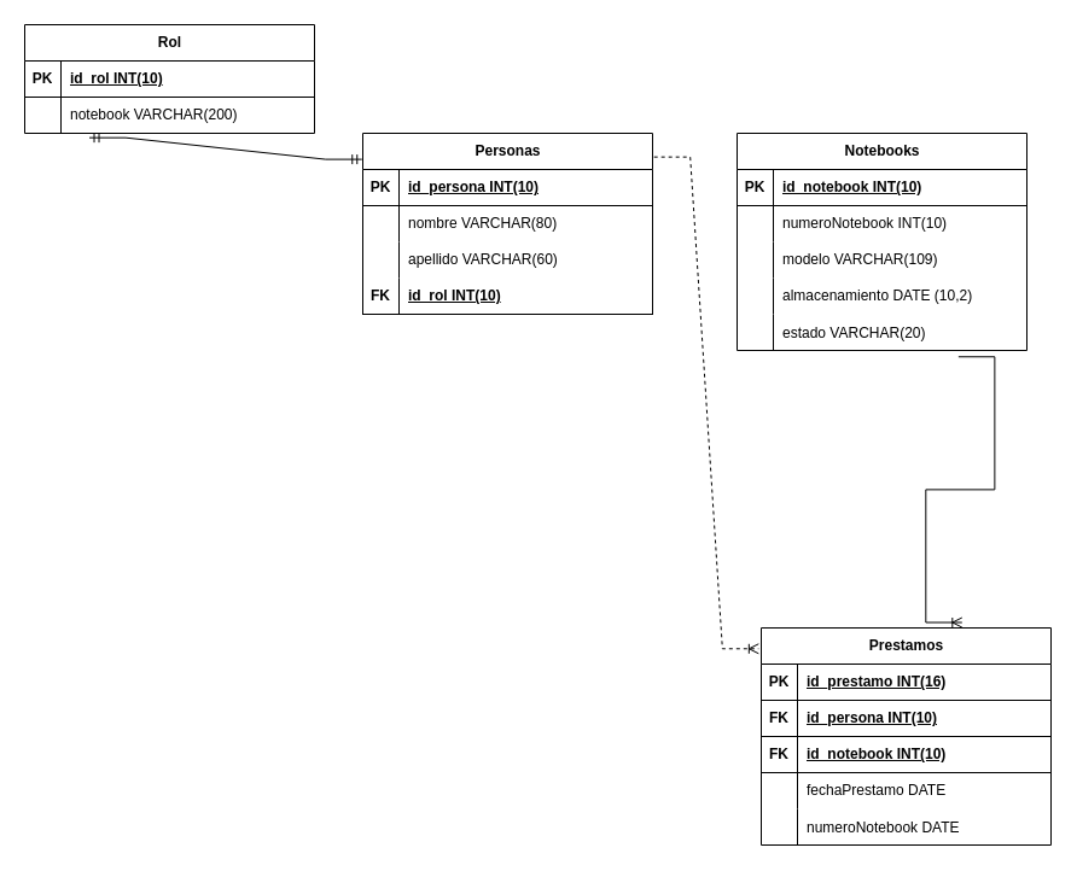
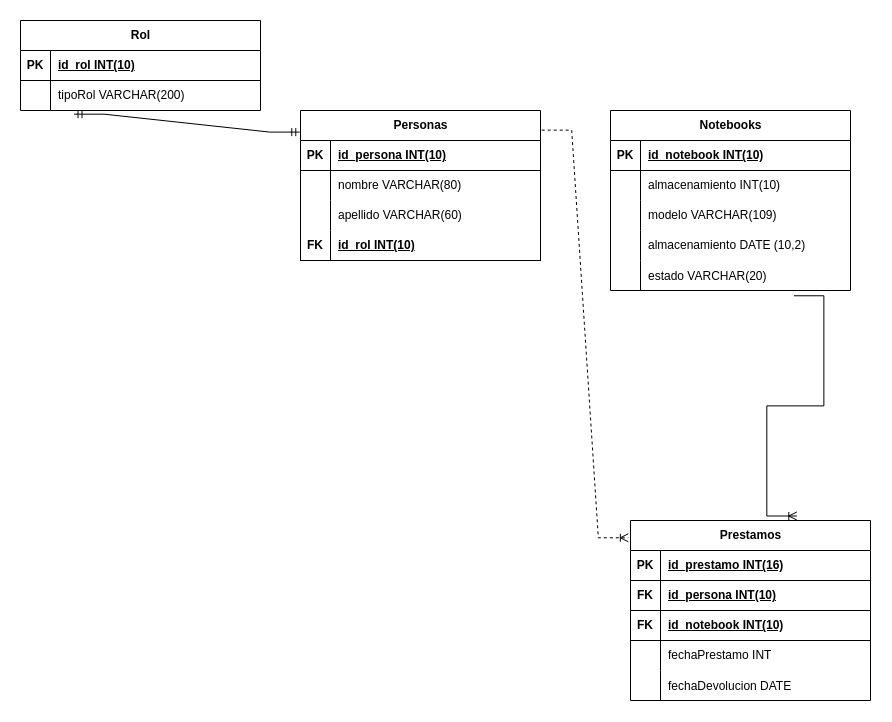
  <mxCell id="0" />
  <mxCell id="1" parent="0" />
  <mxCell id="2" value="Personas" style="shape=table;startSize=30;container=1;collapsible=1;childLayout=tableLayout;fixedRows=1;rowLines=0;fontStyle=1;align=center;resizeLast=1;html=1;" vertex="1" parent="1"><mxGeometry x="300" y="110" width="240" height="150" as="geometry" /></mxCell>
  <mxCell id="3" value="" style="shape=tableRow;horizontal=0;startSize=0;swimlaneHead=0;swimlaneBody=0;fillColor=none;collapsible=0;dropTarget=0;points=[[0,0.5],[1,0.5]];portConstraint=eastwest;top=0;left=0;right=0;bottom=1;" vertex="1" parent="2"><mxGeometry y="30" width="240" height="30" as="geometry" /></mxCell>
  <mxCell id="4" value="PK" style="shape=partialRectangle;connectable=0;fillColor=none;top=0;left=0;bottom=0;right=0;fontStyle=1;overflow=hidden;whiteSpace=wrap;html=1;" vertex="1" parent="3"><mxGeometry width="30" height="30" as="geometry"><mxRectangle width="30" height="30" as="alternateBounds" /></mxGeometry></mxCell>
  <mxCell id="5" value="id_persona INT(10)" style="shape=partialRectangle;connectable=0;fillColor=none;top=0;left=0;bottom=0;right=0;align=left;spacingLeft=6;fontStyle=5;overflow=hidden;whiteSpace=wrap;html=1;" vertex="1" parent="3"><mxGeometry x="30" width="210" height="30" as="geometry"><mxRectangle width="210" height="30" as="alternateBounds" /></mxGeometry></mxCell>
  <mxCell id="6" value="" style="shape=tableRow;horizontal=0;startSize=0;swimlaneHead=0;swimlaneBody=0;fillColor=none;collapsible=0;dropTarget=0;points=[[0,0.5],[1,0.5]];portConstraint=eastwest;top=0;left=0;right=0;bottom=0;" vertex="1" parent="2"><mxGeometry y="60" width="240" height="30" as="geometry" /></mxCell>
  <mxCell id="7" value="" style="shape=partialRectangle;connectable=0;fillColor=none;top=0;left=0;bottom=0;right=0;editable=1;overflow=hidden;whiteSpace=wrap;html=1;" vertex="1" parent="6"><mxGeometry width="30" height="30" as="geometry"><mxRectangle width="30" height="30" as="alternateBounds" /></mxGeometry></mxCell>
  <mxCell id="8" value="nombre VARCHAR(80)" style="shape=partialRectangle;connectable=0;fillColor=none;top=0;left=0;bottom=0;right=0;align=left;spacingLeft=6;overflow=hidden;whiteSpace=wrap;html=1;" vertex="1" parent="6"><mxGeometry x="30" width="210" height="30" as="geometry"><mxRectangle width="210" height="30" as="alternateBounds" /></mxGeometry></mxCell>
  <mxCell id="9" value="" style="shape=tableRow;horizontal=0;startSize=0;swimlaneHead=0;swimlaneBody=0;fillColor=none;collapsible=0;dropTarget=0;points=[[0,0.5],[1,0.5]];portConstraint=eastwest;top=0;left=0;right=0;bottom=0;" vertex="1" parent="2"><mxGeometry y="90" width="240" height="30" as="geometry" /></mxCell>
  <mxCell id="10" value="" style="shape=partialRectangle;connectable=0;fillColor=none;top=0;left=0;bottom=0;right=0;editable=1;overflow=hidden;whiteSpace=wrap;html=1;" vertex="1" parent="9"><mxGeometry width="30" height="30" as="geometry"><mxRectangle width="30" height="30" as="alternateBounds" /></mxGeometry></mxCell>
  <mxCell id="11" value="apellido VARCHAR(60)" style="shape=partialRectangle;connectable=0;fillColor=none;top=0;left=0;bottom=0;right=0;align=left;spacingLeft=6;overflow=hidden;whiteSpace=wrap;html=1;" vertex="1" parent="9"><mxGeometry x="30" width="210" height="30" as="geometry"><mxRectangle width="210" height="30" as="alternateBounds" /></mxGeometry></mxCell>
  <mxCell id="12" value="" style="shape=tableRow;horizontal=0;startSize=0;swimlaneHead=0;swimlaneBody=0;fillColor=none;collapsible=0;dropTarget=0;points=[[0,0.5],[1,0.5]];portConstraint=eastwest;top=0;left=0;right=0;bottom=1;" vertex="1" parent="2"><mxGeometry y="120" width="240" height="30" as="geometry" /></mxCell>
  <mxCell id="13" value="FK" style="shape=partialRectangle;connectable=0;fillColor=none;top=0;left=0;bottom=0;right=0;fontStyle=1;overflow=hidden;whiteSpace=wrap;html=1;" vertex="1" parent="12"><mxGeometry width="30" height="30" as="geometry"><mxRectangle width="30" height="30" as="alternateBounds" /></mxGeometry></mxCell>
  <mxCell id="14" value="id_rol INT(10)" style="shape=partialRectangle;connectable=0;fillColor=none;top=0;left=0;bottom=0;right=0;align=left;spacingLeft=6;fontStyle=5;overflow=hidden;whiteSpace=wrap;html=1;" vertex="1" parent="12"><mxGeometry x="30" width="210" height="30" as="geometry"><mxRectangle width="210" height="30" as="alternateBounds" /></mxGeometry></mxCell>
  <mxCell id="15" value="Rol" style="shape=table;startSize=30;container=1;collapsible=1;childLayout=tableLayout;fixedRows=1;rowLines=0;fontStyle=1;align=center;resizeLast=1;html=1;" vertex="1" parent="1"><mxGeometry y="20" width="240" height="90" as="geometry" x="20" /></mxCell>
  <mxCell id="16" value="" style="shape=tableRow;horizontal=0;startSize=0;swimlaneHead=0;swimlaneBody=0;fillColor=none;collapsible=0;dropTarget=0;points=[[0,0.5],[1,0.5]];portConstraint=eastwest;top=0;left=0;right=0;bottom=1;" vertex="1" parent="15"><mxGeometry y="30" width="240" height="30" as="geometry" /></mxCell>
  <mxCell id="17" value="PK" style="shape=partialRectangle;connectable=0;fillColor=none;top=0;left=0;bottom=0;right=0;fontStyle=1;overflow=hidden;whiteSpace=wrap;html=1;" vertex="1" parent="16"><mxGeometry width="30" height="30" as="geometry"><mxRectangle width="30" height="30" as="alternateBounds" /></mxGeometry></mxCell>
  <mxCell id="18" value="id_rol INT(10)" style="shape=partialRectangle;connectable=0;fillColor=none;top=0;left=0;bottom=0;right=0;align=left;spacingLeft=6;fontStyle=5;overflow=hidden;whiteSpace=wrap;html=1;" vertex="1" parent="16"><mxGeometry x="30" width="210" height="30" as="geometry"><mxRectangle width="210" height="30" as="alternateBounds" /></mxGeometry></mxCell>
  <mxCell id="19" value="" style="shape=tableRow;horizontal=0;startSize=0;swimlaneHead=0;swimlaneBody=0;fillColor=none;collapsible=0;dropTarget=0;points=[[0,0.5],[1,0.5]];portConstraint=eastwest;top=0;left=0;right=0;bottom=0;" vertex="1" parent="15"><mxGeometry y="60" width="240" height="30" as="geometry" /></mxCell>
  <mxCell id="20" value="" style="shape=partialRectangle;connectable=0;fillColor=none;top=0;left=0;bottom=0;right=0;editable=1;overflow=hidden;whiteSpace=wrap;html=1;" vertex="1" parent="19"><mxGeometry width="30" height="30" as="geometry"><mxRectangle width="30" height="30" as="alternateBounds" /></mxGeometry></mxCell>
- <mxCell id="21" value="notebook VARCHAR(200)" style="shape=partialRectangle;connectable=0;fillColor=none;top=0;left=0;bottom=0;right=0;align=left;spacingLeft=6;overflow=hidden;whiteSpace=wrap;html=1;" vertex="1" parent="19"><mxGeometry x="30" width="210" height="30" as="geometry"><mxRectangle width="210" height="30" as="alternateBounds" /></mxGeometry></mxCell>
+ <mxCell id="21" value="tipoRol VARCHAR(200)" style="shape=partialRectangle;connectable=0;fillColor=none;top=0;left=0;bottom=0;right=0;align=left;spacingLeft=6;overflow=hidden;whiteSpace=wrap;html=1;" vertex="1" parent="19"><mxGeometry x="30" width="210" height="30" as="geometry"><mxRectangle width="210" height="30" as="alternateBounds" /></mxGeometry></mxCell>
  <mxCell id="22" value="Notebooks" style="shape=table;startSize=30;container=1;collapsible=1;childLayout=tableLayout;fixedRows=1;rowLines=0;fontStyle=1;align=center;resizeLast=1;html=1;" vertex="1" parent="1"><mxGeometry x="610" y="110" width="240" height="180" as="geometry" /></mxCell>
  <mxCell id="23" value="" style="shape=tableRow;horizontal=0;startSize=0;swimlaneHead=0;swimlaneBody=0;fillColor=none;collapsible=0;dropTarget=0;points=[[0,0.5],[1,0.5]];portConstraint=eastwest;top=0;left=0;right=0;bottom=1;" vertex="1" parent="22"><mxGeometry y="30" width="240" height="30" as="geometry" /></mxCell>
  <mxCell id="24" value="PK" style="shape=partialRectangle;connectable=0;fillColor=none;top=0;left=0;bottom=0;right=0;fontStyle=1;overflow=hidden;whiteSpace=wrap;html=1;" vertex="1" parent="23"><mxGeometry width="30" height="30" as="geometry"><mxRectangle width="30" height="30" as="alternateBounds" /></mxGeometry></mxCell>
  <mxCell id="25" value="id_notebook INT(10)" style="shape=partialRectangle;connectable=0;fillColor=none;top=0;left=0;bottom=0;right=0;align=left;spacingLeft=6;fontStyle=5;overflow=hidden;whiteSpace=wrap;html=1;" vertex="1" parent="23"><mxGeometry x="30" width="210" height="30" as="geometry"><mxRectangle width="210" height="30" as="alternateBounds" /></mxGeometry></mxCell>
  <mxCell id="26" value="" style="shape=tableRow;horizontal=0;startSize=0;swimlaneHead=0;swimlaneBody=0;fillColor=none;collapsible=0;dropTarget=0;points=[[0,0.5],[1,0.5]];portConstraint=eastwest;top=0;left=0;right=0;bottom=0;" vertex="1" parent="22"><mxGeometry y="60" width="240" height="30" as="geometry" /></mxCell>
  <mxCell id="27" value="" style="shape=partialRectangle;connectable=0;fillColor=none;top=0;left=0;bottom=0;right=0;editable=1;overflow=hidden;whiteSpace=wrap;html=1;" vertex="1" parent="26"><mxGeometry width="30" height="30" as="geometry"><mxRectangle width="30" height="30" as="alternateBounds" /></mxGeometry></mxCell>
- <mxCell id="28" value="numeroNotebook INT(10)" style="shape=partialRectangle;connectable=0;fillColor=none;top=0;left=0;bottom=0;right=0;align=left;spacingLeft=6;overflow=hidden;whiteSpace=wrap;html=1;" vertex="1" parent="26"><mxGeometry x="30" width="210" height="30" as="geometry"><mxRectangle width="210" height="30" as="alternateBounds" /></mxGeometry></mxCell>
+ <mxCell id="28" value="almacenamiento INT(10)" style="shape=partialRectangle;connectable=0;fillColor=none;top=0;left=0;bottom=0;right=0;align=left;spacingLeft=6;overflow=hidden;whiteSpace=wrap;html=1;" vertex="1" parent="26"><mxGeometry x="30" width="210" height="30" as="geometry"><mxRectangle width="210" height="30" as="alternateBounds" /></mxGeometry></mxCell>
  <mxCell id="29" value="" style="shape=tableRow;horizontal=0;startSize=0;swimlaneHead=0;swimlaneBody=0;fillColor=none;collapsible=0;dropTarget=0;points=[[0,0.5],[1,0.5]];portConstraint=eastwest;top=0;left=0;right=0;bottom=0;" vertex="1" parent="22"><mxGeometry y="90" width="240" height="30" as="geometry" /></mxCell>
  <mxCell id="30" value="" style="shape=partialRectangle;connectable=0;fillColor=none;top=0;left=0;bottom=0;right=0;editable=1;overflow=hidden;whiteSpace=wrap;html=1;" vertex="1" parent="29"><mxGeometry width="30" height="30" as="geometry"><mxRectangle width="30" height="30" as="alternateBounds" /></mxGeometry></mxCell>
  <mxCell id="31" value="modelo VARCHAR(109)" style="shape=partialRectangle;connectable=0;fillColor=none;top=0;left=0;bottom=0;right=0;align=left;spacingLeft=6;overflow=hidden;whiteSpace=wrap;html=1;" vertex="1" parent="29"><mxGeometry x="30" width="210" height="30" as="geometry"><mxRectangle width="210" height="30" as="alternateBounds" /></mxGeometry></mxCell>
  <mxCell id="32" value="" style="shape=tableRow;horizontal=0;startSize=0;swimlaneHead=0;swimlaneBody=0;fillColor=none;collapsible=0;dropTarget=0;points=[[0,0.5],[1,0.5]];portConstraint=eastwest;top=0;left=0;right=0;bottom=0;" vertex="1" parent="22"><mxGeometry y="120" width="240" height="30" as="geometry" /></mxCell>
  <mxCell id="33" value="" style="shape=partialRectangle;connectable=0;fillColor=none;top=0;left=0;bottom=0;right=0;editable=1;overflow=hidden;whiteSpace=wrap;html=1;" vertex="1" parent="32"><mxGeometry width="30" height="30" as="geometry"><mxRectangle width="30" height="30" as="alternateBounds" /></mxGeometry></mxCell>
  <mxCell id="34" value="almacenamiento DATE (10,2)" style="shape=partialRectangle;connectable=0;fillColor=none;top=0;left=0;bottom=0;right=0;align=left;spacingLeft=6;overflow=hidden;whiteSpace=wrap;html=1;" vertex="1" parent="32"><mxGeometry x="30" width="210" height="30" as="geometry"><mxRectangle width="210" height="30" as="alternateBounds" /></mxGeometry></mxCell>
  <mxCell id="35" value="" style="shape=tableRow;horizontal=0;startSize=0;swimlaneHead=0;swimlaneBody=0;fillColor=none;collapsible=0;dropTarget=0;points=[[0,0.5],[1,0.5]];portConstraint=eastwest;top=0;left=0;right=0;bottom=0;" vertex="1" parent="22"><mxGeometry y="150" width="240" height="30" as="geometry" /></mxCell>
  <mxCell id="36" value="" style="shape=partialRectangle;connectable=0;fillColor=none;top=0;left=0;bottom=0;right=0;editable=1;overflow=hidden;" vertex="1" parent="35"><mxGeometry width="30" height="30" as="geometry"><mxRectangle width="30" height="30" as="alternateBounds" /></mxGeometry></mxCell>
  <mxCell id="37" value="estado VARCHAR(20)" style="shape=partialRectangle;connectable=0;fillColor=none;top=0;left=0;bottom=0;right=0;align=left;spacingLeft=6;overflow=hidden;" vertex="1" parent="35"><mxGeometry x="30" width="210" height="30" as="geometry"><mxRectangle width="210" height="30" as="alternateBounds" /></mxGeometry></mxCell>
  <mxCell id="38" value="Prestamos" style="shape=table;startSize=30;container=1;collapsible=1;childLayout=tableLayout;fixedRows=1;rowLines=0;fontStyle=1;align=center;resizeLast=1;html=1;" vertex="1" parent="1"><mxGeometry x="630" y="520" width="240" height="180" as="geometry" /></mxCell>
  <mxCell id="39" value="" style="shape=tableRow;horizontal=0;startSize=0;swimlaneHead=0;swimlaneBody=0;fillColor=none;collapsible=0;dropTarget=0;points=[[0,0.5],[1,0.5]];portConstraint=eastwest;top=0;left=0;right=0;bottom=1;" vertex="1" parent="38"><mxGeometry y="30" width="240" height="30" as="geometry" /></mxCell>
  <mxCell id="40" value="PK" style="shape=partialRectangle;connectable=0;fillColor=none;top=0;left=0;bottom=0;right=0;fontStyle=1;overflow=hidden;whiteSpace=wrap;html=1;" vertex="1" parent="39"><mxGeometry width="30" height="30" as="geometry"><mxRectangle width="30" height="30" as="alternateBounds" /></mxGeometry></mxCell>
  <mxCell id="41" value="id_prestamo INT(16)" style="shape=partialRectangle;connectable=0;fillColor=none;top=0;left=0;bottom=0;right=0;align=left;spacingLeft=6;fontStyle=5;overflow=hidden;whiteSpace=wrap;html=1;" vertex="1" parent="39"><mxGeometry x="30" width="210" height="30" as="geometry"><mxRectangle width="210" height="30" as="alternateBounds" /></mxGeometry></mxCell>
  <mxCell id="42" value="" style="shape=tableRow;horizontal=0;startSize=0;swimlaneHead=0;swimlaneBody=0;fillColor=none;collapsible=0;dropTarget=0;points=[[0,0.5],[1,0.5]];portConstraint=eastwest;top=0;left=0;right=0;bottom=1;" vertex="1" parent="38"><mxGeometry y="60" width="240" height="30" as="geometry" /></mxCell>
  <mxCell id="43" value="FK" style="shape=partialRectangle;connectable=0;fillColor=none;top=0;left=0;bottom=0;right=0;fontStyle=1;overflow=hidden;whiteSpace=wrap;html=1;" vertex="1" parent="42"><mxGeometry width="30" height="30" as="geometry"><mxRectangle width="30" height="30" as="alternateBounds" /></mxGeometry></mxCell>
  <mxCell id="44" value="id_persona INT(10)" style="shape=partialRectangle;connectable=0;fillColor=none;top=0;left=0;bottom=0;right=0;align=left;spacingLeft=6;fontStyle=5;overflow=hidden;whiteSpace=wrap;html=1;" vertex="1" parent="42"><mxGeometry x="30" width="210" height="30" as="geometry"><mxRectangle width="210" height="30" as="alternateBounds" /></mxGeometry></mxCell>
  <mxCell id="45" value="" style="shape=tableRow;horizontal=0;startSize=0;swimlaneHead=0;swimlaneBody=0;fillColor=none;collapsible=0;dropTarget=0;points=[[0,0.5],[1,0.5]];portConstraint=eastwest;top=0;left=0;right=0;bottom=1;" vertex="1" parent="38"><mxGeometry y="90" width="240" height="30" as="geometry" /></mxCell>
  <mxCell id="46" value="FK" style="shape=partialRectangle;connectable=0;fillColor=none;top=0;left=0;bottom=0;right=0;fontStyle=1;overflow=hidden;whiteSpace=wrap;html=1;" vertex="1" parent="45"><mxGeometry width="30" height="30" as="geometry"><mxRectangle width="30" height="30" as="alternateBounds" /></mxGeometry></mxCell>
  <mxCell id="47" value="id_notebook INT(10)" style="shape=partialRectangle;connectable=0;fillColor=none;top=0;left=0;bottom=0;right=0;align=left;spacingLeft=6;fontStyle=5;overflow=hidden;whiteSpace=wrap;html=1;" vertex="1" parent="45"><mxGeometry x="30" width="210" height="30" as="geometry"><mxRectangle width="210" height="30" as="alternateBounds" /></mxGeometry></mxCell>
  <mxCell id="48" value="" style="shape=tableRow;horizontal=0;startSize=0;swimlaneHead=0;swimlaneBody=0;fillColor=none;collapsible=0;dropTarget=0;points=[[0,0.5],[1,0.5]];portConstraint=eastwest;top=0;left=0;right=0;bottom=0;" vertex="1" parent="38"><mxGeometry y="120" width="240" height="30" as="geometry" /></mxCell>
  <mxCell id="49" value="" style="shape=partialRectangle;connectable=0;fillColor=none;top=0;left=0;bottom=0;right=0;editable=1;overflow=hidden;whiteSpace=wrap;html=1;" vertex="1" parent="48"><mxGeometry width="30" height="30" as="geometry"><mxRectangle width="30" height="30" as="alternateBounds" /></mxGeometry></mxCell>
- <mxCell id="50" value="fechaPrestamo DATE" style="shape=partialRectangle;connectable=0;fillColor=none;top=0;left=0;bottom=0;right=0;align=left;spacingLeft=6;overflow=hidden;whiteSpace=wrap;html=1;" vertex="1" parent="48"><mxGeometry x="30" width="210" height="30" as="geometry"><mxRectangle width="210" height="30" as="alternateBounds" /></mxGeometry></mxCell>
+ <mxCell id="50" value="fechaPrestamo INT" style="shape=partialRectangle;connectable=0;fillColor=none;top=0;left=0;bottom=0;right=0;align=left;spacingLeft=6;overflow=hidden;whiteSpace=wrap;html=1;" vertex="1" parent="48"><mxGeometry x="30" width="210" height="30" as="geometry"><mxRectangle width="210" height="30" as="alternateBounds" /></mxGeometry></mxCell>
  <mxCell id="51" value="" style="shape=tableRow;horizontal=0;startSize=0;swimlaneHead=0;swimlaneBody=0;fillColor=none;collapsible=0;dropTarget=0;points=[[0,0.5],[1,0.5]];portConstraint=eastwest;top=0;left=0;right=0;bottom=0;" vertex="1" parent="38"><mxGeometry y="150" width="240" height="30" as="geometry" /></mxCell>
  <mxCell id="52" value="" style="shape=partialRectangle;connectable=0;fillColor=none;top=0;left=0;bottom=0;right=0;editable=1;overflow=hidden;" vertex="1" parent="51"><mxGeometry width="30" height="30" as="geometry"><mxRectangle width="30" height="30" as="alternateBounds" /></mxGeometry></mxCell>
- <mxCell id="53" value="numeroNotebook DATE" style="shape=partialRectangle;connectable=0;fillColor=none;top=0;left=0;bottom=0;right=0;align=left;spacingLeft=6;overflow=hidden;" vertex="1" parent="51"><mxGeometry x="30" width="210" height="30" as="geometry"><mxRectangle width="210" height="30" as="alternateBounds" /></mxGeometry></mxCell>
+ <mxCell id="53" value="fechaDevolucion DATE" style="shape=partialRectangle;connectable=0;fillColor=none;top=0;left=0;bottom=0;right=0;align=left;spacingLeft=6;overflow=hidden;" vertex="1" parent="51"><mxGeometry x="30" width="210" height="30" as="geometry"><mxRectangle width="210" height="30" as="alternateBounds" /></mxGeometry></mxCell>
  <mxCell id="54" value="" style="edgeStyle=entityRelationEdgeStyle;fontSize=12;html=1;endArrow=ERoneToMany;rounded=0;exitX=0.764;exitY=1.176;exitDx=0;exitDy=0;exitPerimeter=0;entryX=0.693;entryY=-0.025;entryDx=0;entryDy=0;entryPerimeter=0;" edge="1" parent="1" source="35" target="38"><mxGeometry width="100" height="100" relative="1" as="geometry"><mxPoint x="830" y="330" as="sourcePoint" /><mxPoint x="959.04" y="627.94" as="targetPoint" /><Array as="points"><mxPoint x="740" y="370" /><mxPoint x="740" y="360" /><mxPoint x="710" y="360" /></Array></mxGeometry></mxCell>
  <mxCell id="55" value="" style="edgeStyle=entityRelationEdgeStyle;fontSize=12;html=1;endArrow=ERoneToMany;rounded=0;exitX=1.005;exitY=0.131;exitDx=0;exitDy=0;exitPerimeter=0;entryX=-0.009;entryY=0.096;entryDx=0;entryDy=0;entryPerimeter=0;dashed=1;" edge="1" parent="1" source="2" target="38"><mxGeometry width="100" height="100" relative="1" as="geometry"><mxPoint x="430" y="480" as="sourcePoint" /><mxPoint x="530" y="380" as="targetPoint" /></mxGeometry></mxCell>
  <mxCell id="56" value="" style="edgeStyle=entityRelationEdgeStyle;fontSize=12;html=1;endArrow=ERmandOne;startArrow=ERmandOne;rounded=0;exitX=0.223;exitY=1.122;exitDx=0;exitDy=0;exitPerimeter=0;entryX=-0.003;entryY=0.144;entryDx=0;entryDy=0;entryPerimeter=0;" edge="1" parent="1" source="19" target="2"><mxGeometry width="100" height="100" relative="1" as="geometry"><mxPoint x="60" y="270" as="sourcePoint" /><mxPoint x="160" y="170" as="targetPoint" /></mxGeometry></mxCell>
